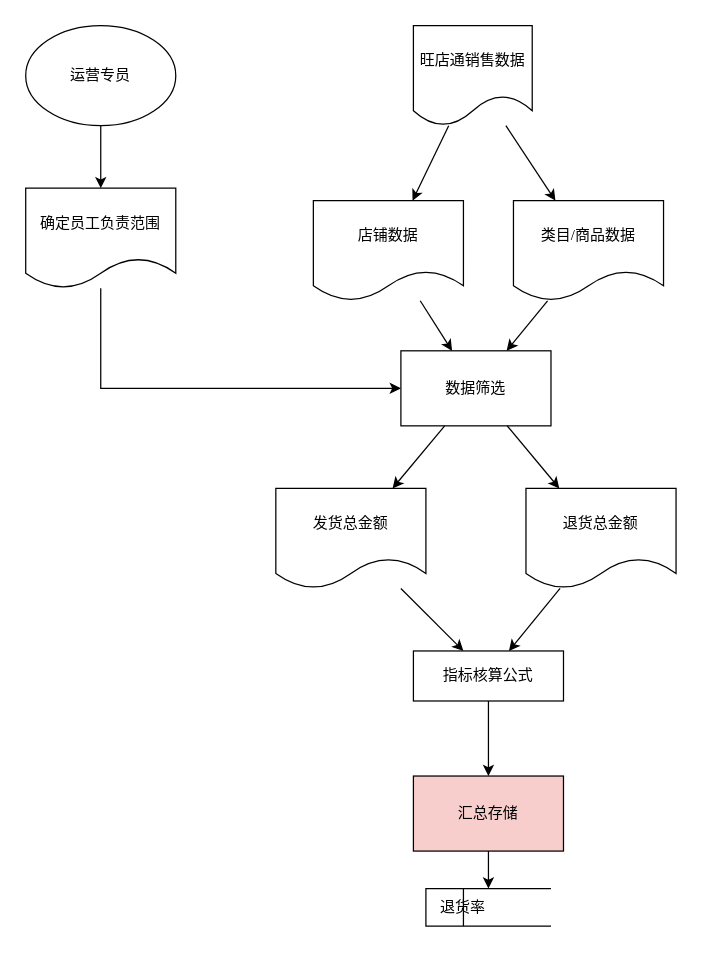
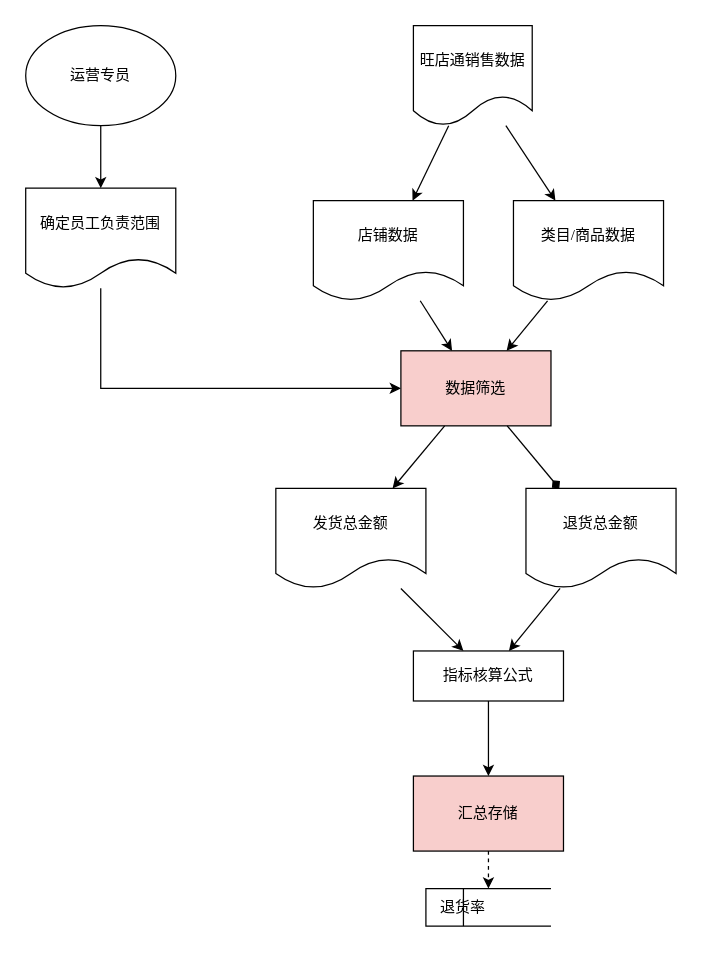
  <mxCell id="0" />
  <mxCell id="1" parent="0" />
  <mxCell id="2" value="运营专员" style="ellipse;whiteSpace=wrap;html=1;fontFamily=宋体;" parent="1" vertex="1"><mxGeometry x="20" y="20" width="120" height="80" as="geometry" /></mxCell>
  <mxCell id="3" value="旺店通销售数据" style="shape=document;whiteSpace=wrap;html=1;boundedLbl=1;fontFamily=宋体;" parent="1" vertex="1"><mxGeometry x="330" y="20" width="95" height="80" as="geometry" /></mxCell>
  <mxCell id="4" value="" style="endArrow=classic;html=1;rounded=0;exitX=0.5;exitY=1;exitDx=0;exitDy=0;fontFamily=宋体;" parent="1" source="2" edge="1"><mxGeometry width="50" height="50" relative="1" as="geometry"><mxPoint x="160" y="230" as="sourcePoint" /><mxPoint x="80" y="150" as="targetPoint" /></mxGeometry></mxCell>
  <mxCell id="5" value="确定员工负责范围" style="shape=document;whiteSpace=wrap;html=1;boundedLbl=1;fontFamily=宋体;" parent="1" vertex="1"><mxGeometry x="20" y="150" width="120" height="80" as="geometry" /></mxCell>
  <mxCell id="6" value="" style="endArrow=classic;html=1;rounded=0;fontFamily=宋体;" parent="1" source="3" target="15" edge="1"><mxGeometry width="50" height="50" relative="1" as="geometry"><mxPoint x="389.76" y="90" as="sourcePoint" /><mxPoint x="390" y="160" as="targetPoint" /></mxGeometry></mxCell>
  <mxCell id="7" value="" style="endArrow=classic;html=1;rounded=0;fontFamily=宋体;" parent="1" source="5" target="10" edge="1"><mxGeometry width="50" height="50" relative="1" as="geometry"><mxPoint x="90" y="110" as="sourcePoint" /><mxPoint x="80" y="330" as="targetPoint" /><Array as="points"><mxPoint x="80" y="310" /></Array></mxGeometry></mxCell>
  <mxCell id="8" value="指标核算公式" style="rounded=0;whiteSpace=wrap;html=1;fontFamily=宋体;" parent="1" vertex="1"><mxGeometry x="330" y="520" width="120" height="40" as="geometry" /></mxCell>
  <mxCell id="9" value="&lt;span style=&quot;white-space: pre;&quot;&gt; &lt;/span&gt;&amp;nbsp;退货率" style="html=1;dashed=0;whitespace=wrap;shape=mxgraph.dfd.dataStoreID;align=left;spacingLeft=3;points=[[0,0],[0.5,0],[1,0],[0,0.5],[1,0.5],[0,1],[0.5,1],[1,1]];" parent="1" vertex="1"><mxGeometry x="340" y="710" width="100" height="30" as="geometry" /></mxCell>
- <mxCell id="10" value="数据筛选" style="rounded=0;whiteSpace=wrap;html=1;fontFamily=宋体;" parent="1" vertex="1"><mxGeometry x="320" y="280" width="120" height="60" as="geometry" /></mxCell>
+ <mxCell id="10" value="数据筛选" style="rounded=0;whiteSpace=wrap;html=1;fontFamily=宋体;fillColor=#f8cecc;" parent="1" vertex="1"><mxGeometry x="320" y="280" width="120" height="60" as="geometry" /></mxCell>
  <mxCell id="11" value="发货总金额" style="shape=document;whiteSpace=wrap;html=1;boundedLbl=1;fontFamily=宋体;" parent="1" vertex="1"><mxGeometry x="220" y="390" width="120" height="80" as="geometry" /></mxCell>
  <mxCell id="12" value="退货总金额" style="shape=document;whiteSpace=wrap;html=1;boundedLbl=1;fontFamily=宋体;" parent="1" vertex="1"><mxGeometry x="420" y="390" width="120" height="80" as="geometry" /></mxCell>
  <mxCell id="13" value="" style="endArrow=classic;html=1;rounded=0;fontFamily=宋体;" parent="1" source="10" target="11" edge="1"><mxGeometry width="50" height="50" relative="1" as="geometry"><mxPoint x="390" y="230" as="sourcePoint" /><mxPoint x="390" y="290" as="targetPoint" /></mxGeometry></mxCell>
- <mxCell id="14" value="" style="endArrow=classic;html=1;rounded=0;fontFamily=宋体;" parent="1" source="10" target="12" edge="1"><mxGeometry width="50" height="50" relative="1" as="geometry"><mxPoint x="365" y="350" as="sourcePoint" /><mxPoint x="323.333" y="400" as="targetPoint" /></mxGeometry></mxCell>
+ <mxCell id="14" value="" style="endArrow=diamond;html=1;rounded=0;fontFamily=宋体;" parent="1" source="10" target="12" edge="1"><mxGeometry width="50" height="50" relative="1" as="geometry"><mxPoint x="365" y="350" as="sourcePoint" /><mxPoint x="323.333" y="400" as="targetPoint" /></mxGeometry></mxCell>
  <mxCell id="15" value="店铺数据" style="shape=document;whiteSpace=wrap;html=1;boundedLbl=1;fontFamily=宋体;" parent="1" vertex="1"><mxGeometry x="250" y="160" width="120" height="80" as="geometry" /></mxCell>
  <mxCell id="16" value="类目/商品数据" style="shape=document;whiteSpace=wrap;html=1;boundedLbl=1;fontFamily=宋体;" parent="1" vertex="1"><mxGeometry x="410" y="160" width="120" height="80" as="geometry" /></mxCell>
  <mxCell id="17" value="" style="endArrow=classic;html=1;rounded=0;fontFamily=宋体;" parent="1" source="3" target="16" edge="1"><mxGeometry width="50" height="50" relative="1" as="geometry"><mxPoint x="460" y="90" as="sourcePoint" /><mxPoint x="460" y="150" as="targetPoint" /></mxGeometry></mxCell>
  <mxCell id="18" value="" style="endArrow=classic;html=1;rounded=0;fontFamily=宋体;" parent="1" source="15" target="10" edge="1"><mxGeometry width="50" height="50" relative="1" as="geometry"><mxPoint x="377.143" y="110" as="sourcePoint" /><mxPoint x="342.857" y="170" as="targetPoint" /></mxGeometry></mxCell>
  <mxCell id="19" value="" style="endArrow=classic;html=1;rounded=0;fontFamily=宋体;" parent="1" source="16" target="10" edge="1"><mxGeometry width="50" height="50" relative="1" as="geometry"><mxPoint x="345.455" y="250" as="sourcePoint" /><mxPoint x="370.909" y="290" as="targetPoint" /></mxGeometry></mxCell>
  <mxCell id="20" value="" style="endArrow=classic;html=1;rounded=0;fontFamily=宋体;" parent="1" source="11" target="8" edge="1"><mxGeometry width="50" height="50" relative="1" as="geometry"><mxPoint x="365" y="350" as="sourcePoint" /><mxPoint x="323.333" y="400" as="targetPoint" /></mxGeometry></mxCell>
  <mxCell id="21" value="" style="endArrow=classic;html=1;rounded=0;fontFamily=宋体;" parent="1" source="12" target="8" edge="1"><mxGeometry width="50" height="50" relative="1" as="geometry"><mxPoint x="326.667" y="480" as="sourcePoint" /><mxPoint x="372.5" y="530" as="targetPoint" /></mxGeometry></mxCell>
  <mxCell id="22" value="汇总存储" style="rounded=0;whiteSpace=wrap;html=1;fontFamily=宋体;fillColor=#f8cecc;" parent="1" vertex="1"><mxGeometry x="330" y="620" width="120" height="60" as="geometry" /></mxCell>
  <mxCell id="23" value="" style="endArrow=classic;html=1;rounded=0;fontFamily=宋体;" parent="1" source="8" target="22" edge="1"><mxGeometry width="50" height="50" relative="1" as="geometry"><mxPoint x="460" y="480" as="sourcePoint" /><mxPoint x="422.5" y="530" as="targetPoint" /></mxGeometry></mxCell>
- <mxCell id="24" value="" style="endArrow=classic;html=1;rounded=0;fontFamily=宋体;" parent="1" source="22" target="9" edge="1"><mxGeometry width="50" height="50" relative="1" as="geometry"><mxPoint x="400" y="590" as="sourcePoint" /><mxPoint x="400" y="630" as="targetPoint" /></mxGeometry></mxCell>
+ <mxCell id="24" value="" style="endArrow=classic;html=1;rounded=0;fontFamily=宋体;dashed=1;" parent="1" source="22" target="9" edge="1"><mxGeometry width="50" height="50" relative="1" as="geometry"><mxPoint x="400" y="590" as="sourcePoint" /><mxPoint x="400" y="630" as="targetPoint" /></mxGeometry></mxCell>
